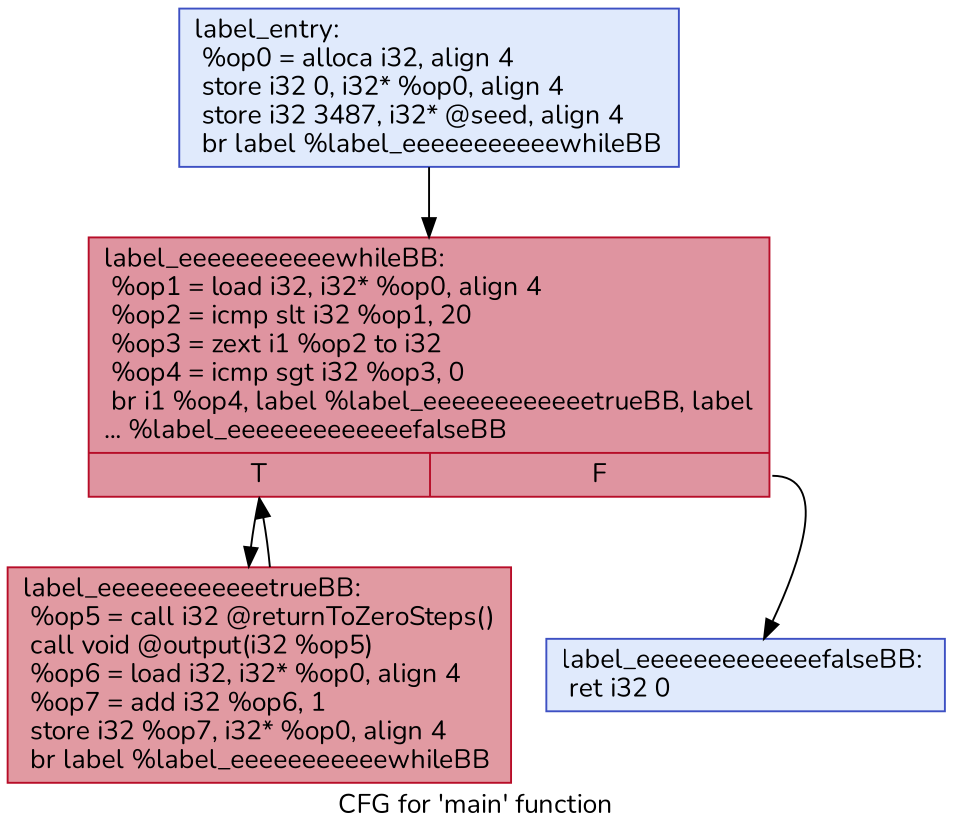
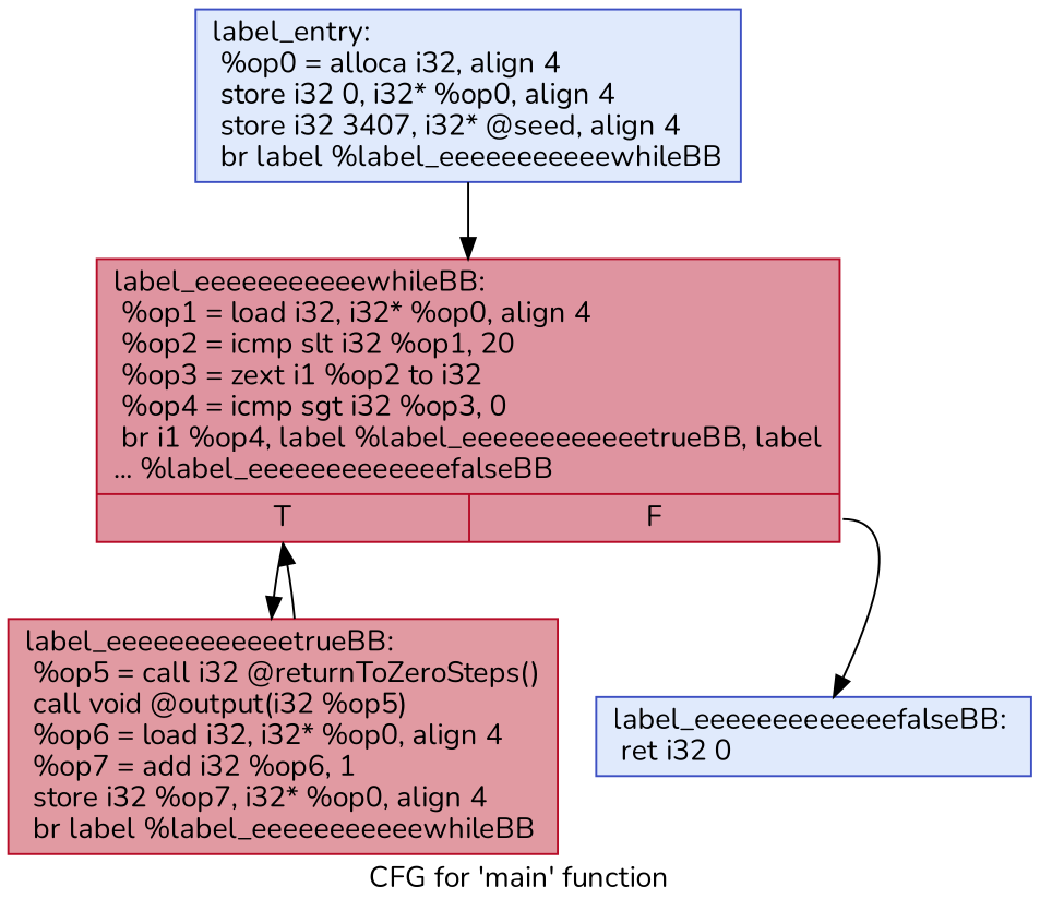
  digraph {
    label="CFG for 'main' function"
    fontname=Nunito
    node [color="#3d50c3ff" fillcolor="#b9d0f970" shape=record style=filled fontname=Nunito]
    edge [fontname=Nunito]
-   n1 [label="{label_entry:\l  %op0 = alloca i32, align 4\l  store i32 0, i32* %op0, align 4\l  store i32 3487, i32* @seed, align 4\l  br label %label_eeeeeeeeeeewhileBB\l}"]
+   n1 [label="{label_entry:\l  %op0 = alloca i32, align 4\l  store i32 0, i32* %op0, align 4\l  store i32 3407, i32* @seed, align 4\l  br label %label_eeeeeeeeeeewhileBB\l}"]
    n2 [color="#b70d28ff" fillcolor="#b70d2870" label="{label_eeeeeeeeeeewhileBB:                         \l  %op1 = load i32, i32* %op0, align 4\l  %op2 = icmp slt i32 %op1, 20\l  %op3 = zext i1 %op2 to i32\l  %op4 = icmp sgt i32 %op3, 0\l  br i1 %op4, label %label_eeeeeeeeeeeetrueBB, label\l... %label_eeeeeeeeeeeeefalseBB\l|{<s0>T|<s1>F}}"]
    n3 [color="#b70d28ff" fillcolor="#bb1b2c70" label="{label_eeeeeeeeeeeetrueBB:                         \l  %op5 = call i32 @returnToZeroSteps()\l  call void @output(i32 %op5)\l  %op6 = load i32, i32* %op0, align 4\l  %op7 = add i32 %op6, 1\l  store i32 %op7, i32* %op0, align 4\l  br label %label_eeeeeeeeeeewhileBB\l}"]
    n4 [label="{label_eeeeeeeeeeeeefalseBB:                       \l  ret i32 0\l}"]
    n1 -> n2
    n2 -> n3 [tailport=s0]
    n2 -> n4 [tailport=s1]
    n3 -> n2
  }
